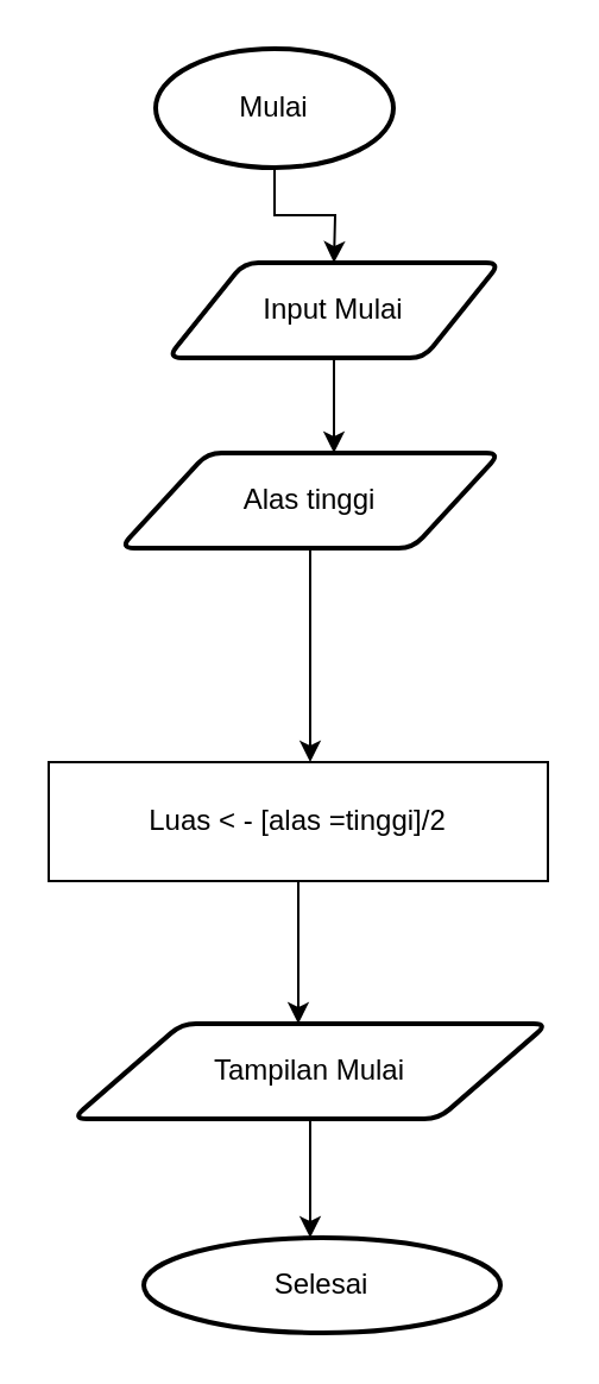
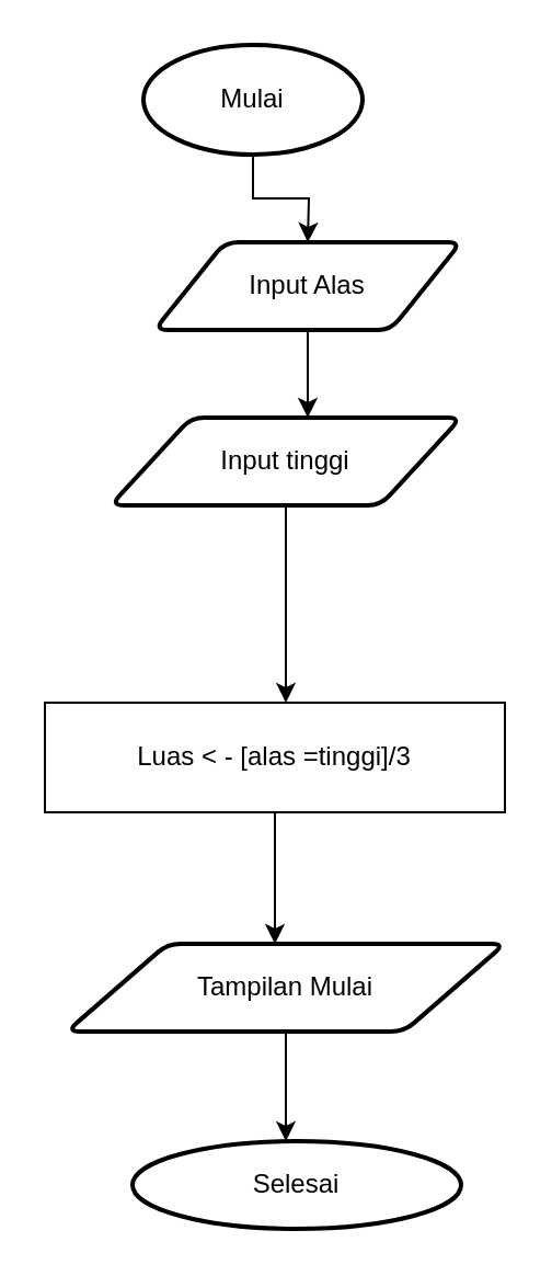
  <mxCell id="0" />
  <mxCell id="1" parent="0" />
  <mxCell id="2" style="edgeStyle=orthogonalEdgeStyle;rounded=0;orthogonalLoop=1;jettySize=auto;html=1;fontStyle=1" edge="1" parent="1" source="3"><mxGeometry relative="1" as="geometry"><mxPoint x="140" y="110" as="targetPoint" /></mxGeometry></mxCell>
  <mxCell id="3" value="Mulai" style="strokeWidth=2;html=1;shape=mxgraph.flowchart.start_1;whiteSpace=wrap;" vertex="1" parent="1"><mxGeometry x="65" y="20" width="100" height="50" as="geometry" /></mxCell>
  <mxCell id="4" style="edgeStyle=orthogonalEdgeStyle;rounded=0;orthogonalLoop=1;jettySize=auto;html=1;exitX=0.5;exitY=1;exitDx=0;exitDy=0;fontStyle=1" edge="1" parent="1" source="5"><mxGeometry relative="1" as="geometry"><mxPoint x="140" y="190" as="targetPoint" /></mxGeometry></mxCell>
- <mxCell id="5" value="Input Mulai" style="shape=parallelogram;html=1;strokeWidth=2;perimeter=parallelogramPerimeter;whiteSpace=wrap;rounded=1;arcSize=12;size=0.23;" vertex="1" parent="1"><mxGeometry x="70" y="110" width="140" height="40" as="geometry" /></mxCell>
+ <mxCell id="5" value="Input Alas" style="shape=parallelogram;html=1;strokeWidth=2;perimeter=parallelogramPerimeter;whiteSpace=wrap;rounded=1;arcSize=12;size=0.23;" vertex="1" parent="1"><mxGeometry x="70" y="110" width="140" height="40" as="geometry" /></mxCell>
  <mxCell id="6" style="edgeStyle=orthogonalEdgeStyle;rounded=0;orthogonalLoop=1;jettySize=auto;html=1;" edge="1" parent="1" source="7"><mxGeometry relative="1" as="geometry"><mxPoint x="130" y="320" as="targetPoint" /></mxGeometry></mxCell>
- <mxCell id="7" value="Alas tinggi" style="shape=parallelogram;html=1;strokeWidth=2;perimeter=parallelogramPerimeter;whiteSpace=wrap;rounded=1;arcSize=12;size=0.23;" vertex="1" parent="1"><mxGeometry x="50" y="190" width="160" height="40" as="geometry" /></mxCell>
+ <mxCell id="7" value="Input tinggi" style="shape=parallelogram;html=1;strokeWidth=2;perimeter=parallelogramPerimeter;whiteSpace=wrap;rounded=1;arcSize=12;size=0.23;" vertex="1" parent="1"><mxGeometry x="50" y="190" width="160" height="40" as="geometry" /></mxCell>
  <mxCell id="8" style="edgeStyle=orthogonalEdgeStyle;rounded=0;orthogonalLoop=1;jettySize=auto;html=1;" edge="1" parent="1" source="9"><mxGeometry relative="1" as="geometry"><mxPoint x="125" y="430" as="targetPoint" /></mxGeometry></mxCell>
- <mxCell id="9" value="Luas &amp;lt; - [alas =tinggi]/2" style="rounded=0;whiteSpace=wrap;html=1;" vertex="1" parent="1"><mxGeometry x="20" y="320" width="210" height="50" as="geometry" /></mxCell>
+ <mxCell id="9" value="Luas &amp;lt; - [alas =tinggi]/3" style="rounded=0;whiteSpace=wrap;html=1;" vertex="1" parent="1"><mxGeometry x="20" y="320" width="210" height="50" as="geometry" /></mxCell>
  <mxCell id="10" style="edgeStyle=orthogonalEdgeStyle;rounded=0;orthogonalLoop=1;jettySize=auto;html=1;" edge="1" parent="1" source="11"><mxGeometry relative="1" as="geometry"><mxPoint x="130" y="520" as="targetPoint" /></mxGeometry></mxCell>
  <mxCell id="11" value="Tampilan Mulai" style="shape=parallelogram;html=1;strokeWidth=2;perimeter=parallelogramPerimeter;whiteSpace=wrap;rounded=1;arcSize=12;size=0.23;" vertex="1" parent="1"><mxGeometry x="30" y="430" width="200" height="40" as="geometry" /></mxCell>
  <mxCell id="12" value="Selesai" style="strokeWidth=2;html=1;shape=mxgraph.flowchart.start_1;whiteSpace=wrap;" vertex="1" parent="1"><mxGeometry x="60" y="520" width="150" height="40" as="geometry" /></mxCell>
